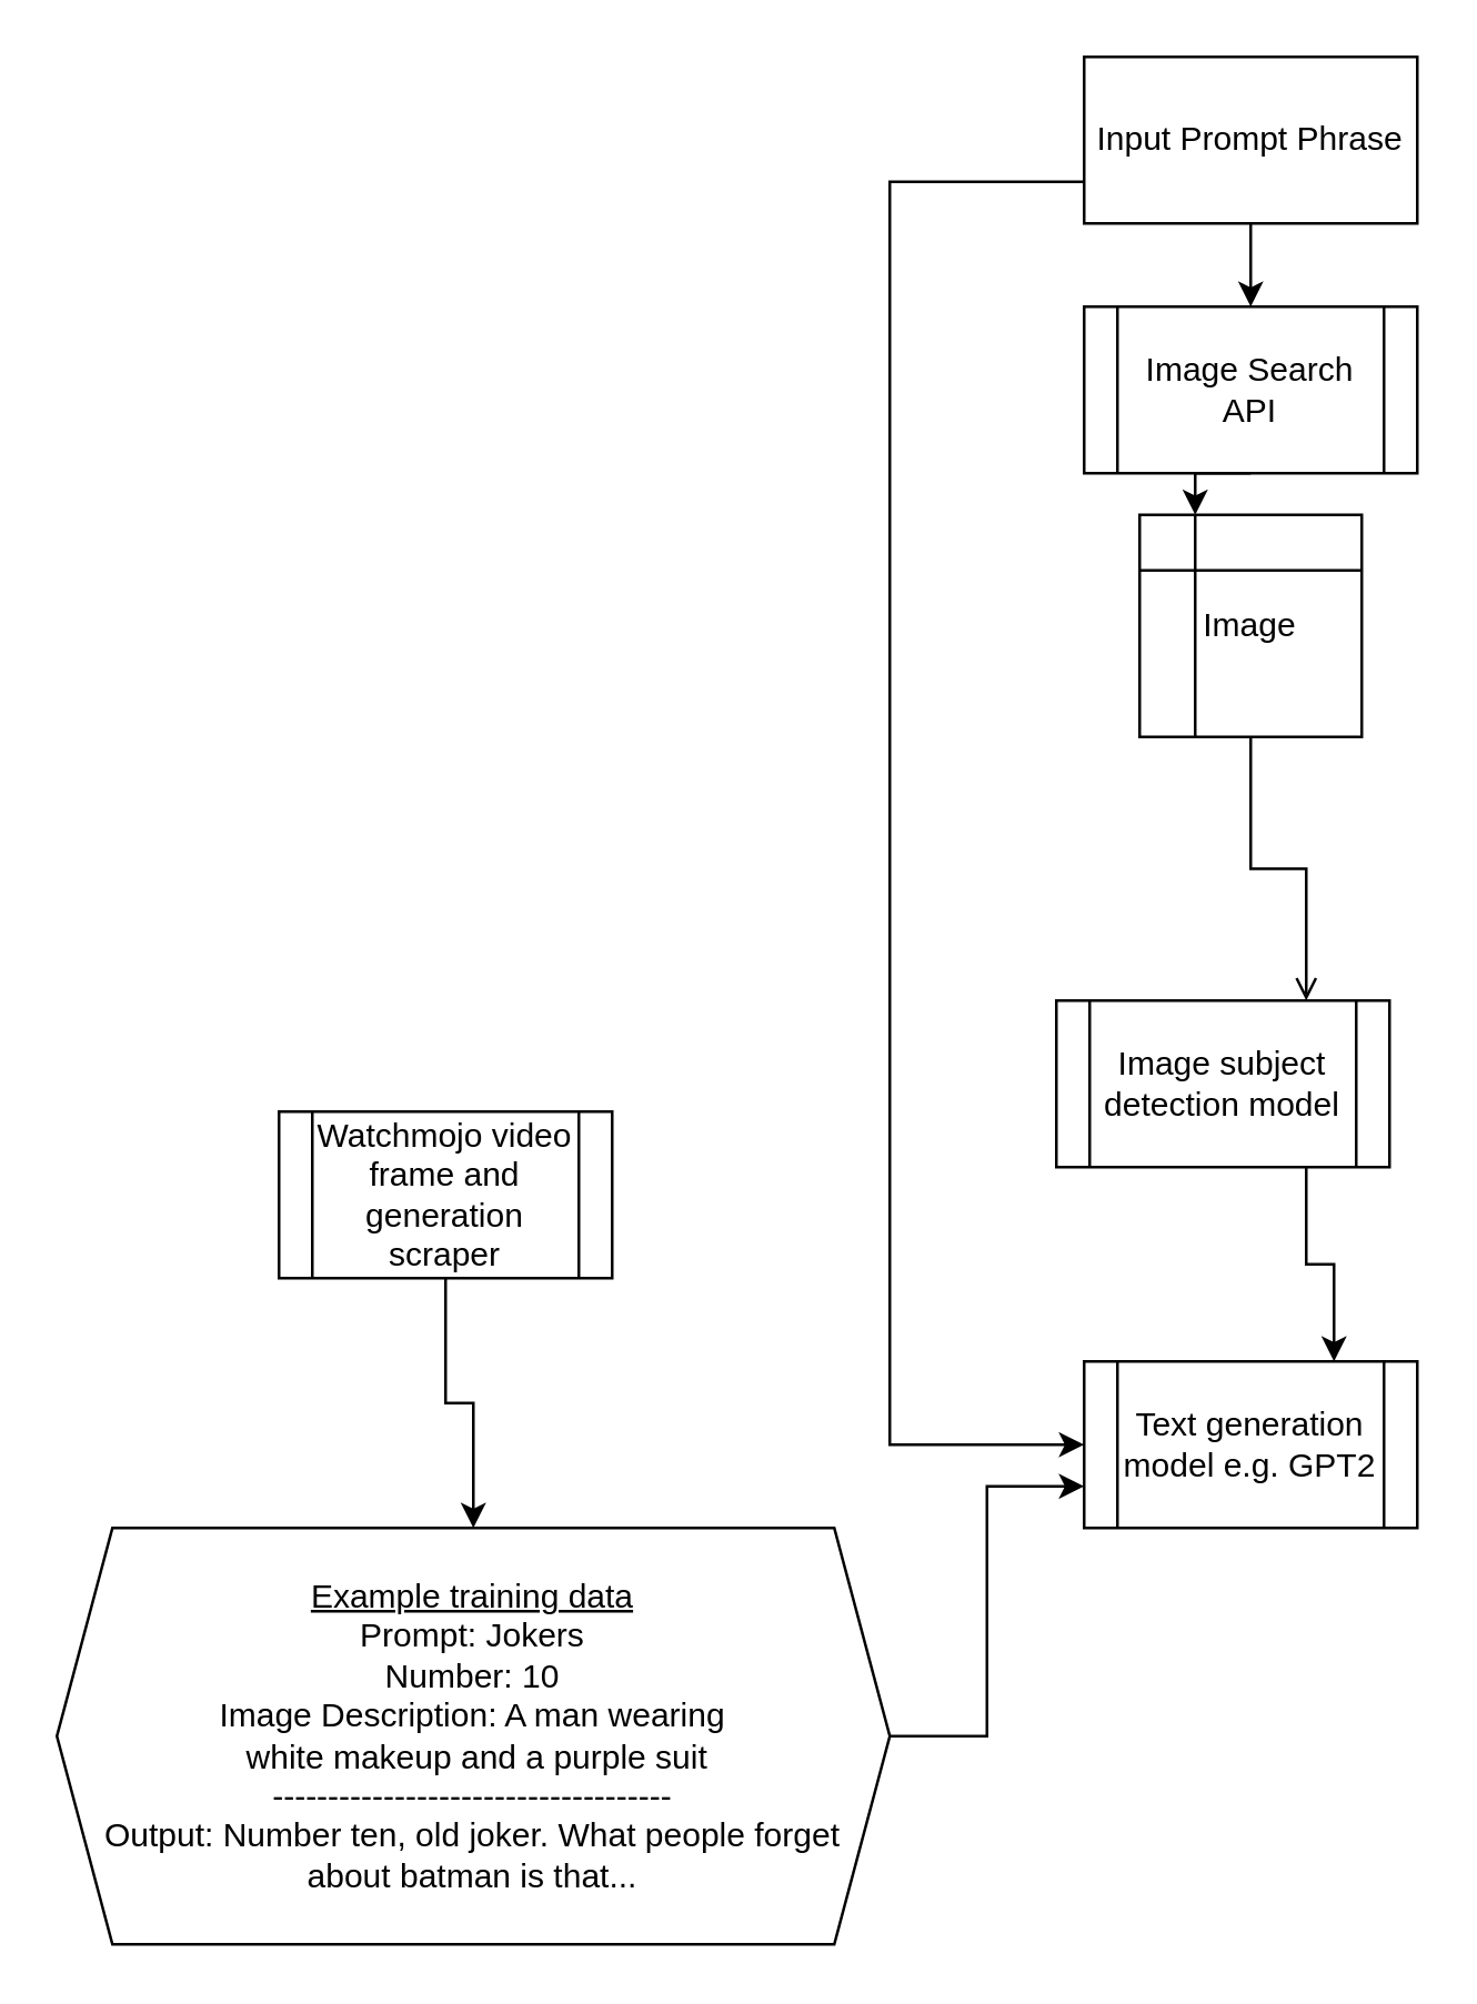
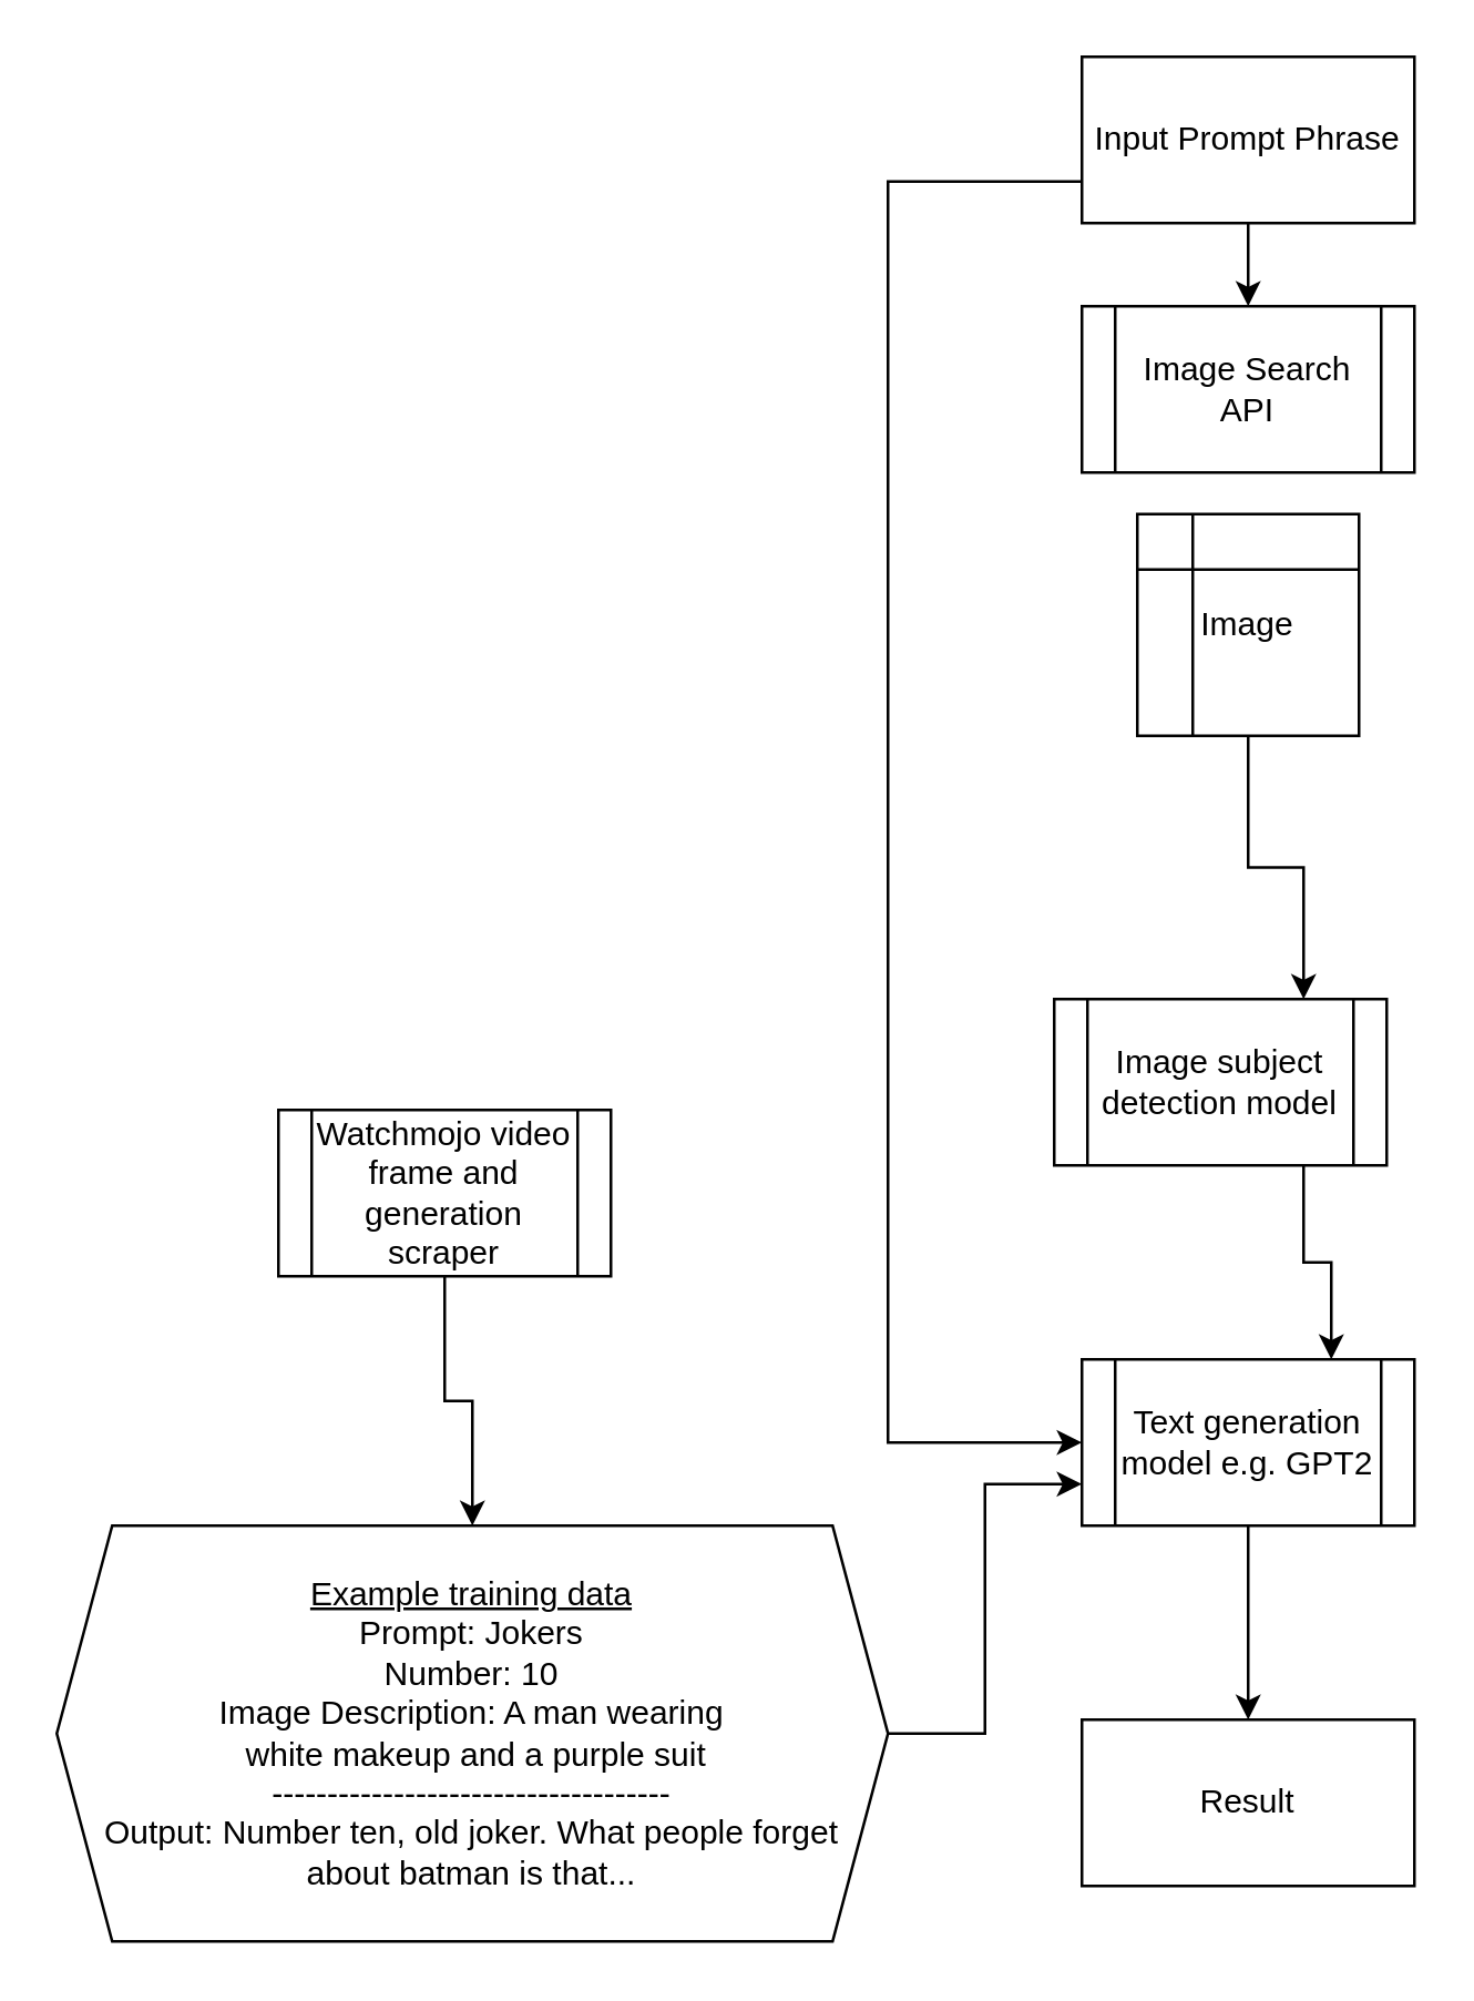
  <mxCell id="0" />
  <mxCell id="1" parent="0" />
  <mxCell id="2" value="" style="edgeStyle=orthogonalEdgeStyle;rounded=0;orthogonalLoop=1;jettySize=auto;html=1;" edge="1" parent="1" source="4" target="6"><mxGeometry relative="1" as="geometry" /></mxCell>
  <mxCell id="3" style="edgeStyle=orthogonalEdgeStyle;rounded=0;orthogonalLoop=1;jettySize=auto;html=1;exitX=0;exitY=0.75;exitDx=0;exitDy=0;entryX=0;entryY=0.5;entryDx=0;entryDy=0;" edge="1" parent="1" source="4" target="12"><mxGeometry relative="1" as="geometry"><Array as="points"><mxPoint x="320" y="65" /><mxPoint x="320" y="520" /></Array></mxGeometry></mxCell>
  <mxCell id="4" value="Input Prompt Phrase" style="rounded=0;whiteSpace=wrap;html=1;" vertex="1" parent="1"><mxGeometry x="390" y="20" width="120" height="60" as="geometry" /></mxCell>
- <mxCell id="5" style="edgeStyle=orthogonalEdgeStyle;rounded=0;orthogonalLoop=1;jettySize=auto;html=1;exitX=0.5;exitY=1;exitDx=0;exitDy=0;entryX=0.25;entryY=0;entryDx=0;entryDy=0;" edge="1" parent="1" source="6" target="8"><mxGeometry relative="1" as="geometry" /></mxCell>
  <mxCell id="6" value="Image Search API" style="shape=process;whiteSpace=wrap;html=1;backgroundOutline=1;" vertex="1" parent="1"><mxGeometry x="390" y="110" width="120" height="60" as="geometry" /></mxCell>
- <mxCell id="7" style="edgeStyle=orthogonalEdgeStyle;rounded=0;orthogonalLoop=1;jettySize=auto;html=1;exitX=0.5;exitY=1;exitDx=0;exitDy=0;entryX=0.75;entryY=0;entryDx=0;entryDy=0;endArrow=open;" edge="1" parent="1" source="8" target="10"><mxGeometry relative="1" as="geometry" /></mxCell>
+ <mxCell id="7" style="edgeStyle=orthogonalEdgeStyle;rounded=0;orthogonalLoop=1;jettySize=auto;html=1;exitX=0.5;exitY=1;exitDx=0;exitDy=0;entryX=0.75;entryY=0;entryDx=0;entryDy=0;" edge="1" parent="1" source="8" target="10"><mxGeometry relative="1" as="geometry" /></mxCell>
  <mxCell id="8" value="Image" style="shape=internalStorage;whiteSpace=wrap;html=1;backgroundOutline=1;" vertex="1" parent="1"><mxGeometry x="410" y="185" width="80" height="80" as="geometry" /></mxCell>
  <mxCell id="9" style="edgeStyle=orthogonalEdgeStyle;rounded=0;orthogonalLoop=1;jettySize=auto;html=1;exitX=0.75;exitY=1;exitDx=0;exitDy=0;entryX=0.75;entryY=0;entryDx=0;entryDy=0;" edge="1" parent="1" source="10" target="12"><mxGeometry relative="1" as="geometry" /></mxCell>
  <mxCell id="10" value="Image subject detection model" style="shape=process;whiteSpace=wrap;html=1;backgroundOutline=1;" vertex="1" parent="1"><mxGeometry x="380" y="360" width="120" height="60" as="geometry" /></mxCell>
+ <mxCell id="11" style="edgeStyle=orthogonalEdgeStyle;rounded=0;orthogonalLoop=1;jettySize=auto;html=1;exitX=0.5;exitY=1;exitDx=0;exitDy=0;entryX=0.5;entryY=0;entryDx=0;entryDy=0;" edge="1" parent="1" source="12" target="13"><mxGeometry relative="1" as="geometry" /></mxCell>
  <mxCell id="12" value="Text generation model e.g. GPT2" style="shape=process;whiteSpace=wrap;html=1;backgroundOutline=1;" vertex="1" parent="1"><mxGeometry x="390" y="490" width="120" height="60" as="geometry" /></mxCell>
+ <mxCell id="13" value="Result" style="rounded=0;whiteSpace=wrap;html=1;" vertex="1" parent="1"><mxGeometry x="390" y="620" width="120" height="60" as="geometry" /></mxCell>
  <mxCell id="14" style="edgeStyle=orthogonalEdgeStyle;rounded=0;orthogonalLoop=1;jettySize=auto;html=1;exitX=1;exitY=0.5;exitDx=0;exitDy=0;entryX=0;entryY=0.75;entryDx=0;entryDy=0;" edge="1" parent="1" source="15" target="12"><mxGeometry relative="1" as="geometry" /></mxCell>
  <mxCell id="15" value="&lt;u&gt;Example training data&lt;/u&gt;&lt;br&gt;Prompt: Jokers&lt;br&gt;Number: 10&lt;br&gt;Image Description: A man wearing&lt;br&gt;&amp;nbsp;white makeup and a purple suit&lt;br&gt;------------------------------------&lt;br&gt;Output: Number ten, old joker. What people forget about batman is that..." style="shape=hexagon;perimeter=hexagonPerimeter2;whiteSpace=wrap;html=1;fixedSize=1;align=center;" vertex="1" parent="1"><mxGeometry x="20" y="550" width="300" height="150" as="geometry" /></mxCell>
  <mxCell id="16" style="edgeStyle=orthogonalEdgeStyle;rounded=0;orthogonalLoop=1;jettySize=auto;html=1;exitX=0.5;exitY=1;exitDx=0;exitDy=0;entryX=0.5;entryY=0;entryDx=0;entryDy=0;" edge="1" parent="1" source="17" target="15"><mxGeometry relative="1" as="geometry" /></mxCell>
  <mxCell id="17" value="Watchmojo video frame and generation scraper" style="shape=process;whiteSpace=wrap;html=1;backgroundOutline=1;" vertex="1" parent="1"><mxGeometry x="100" y="400" width="120" height="60" as="geometry" /></mxCell>
